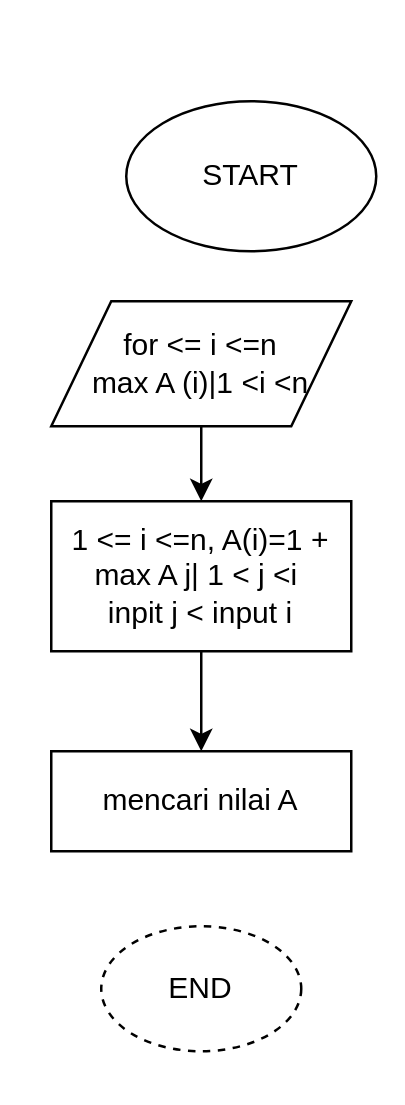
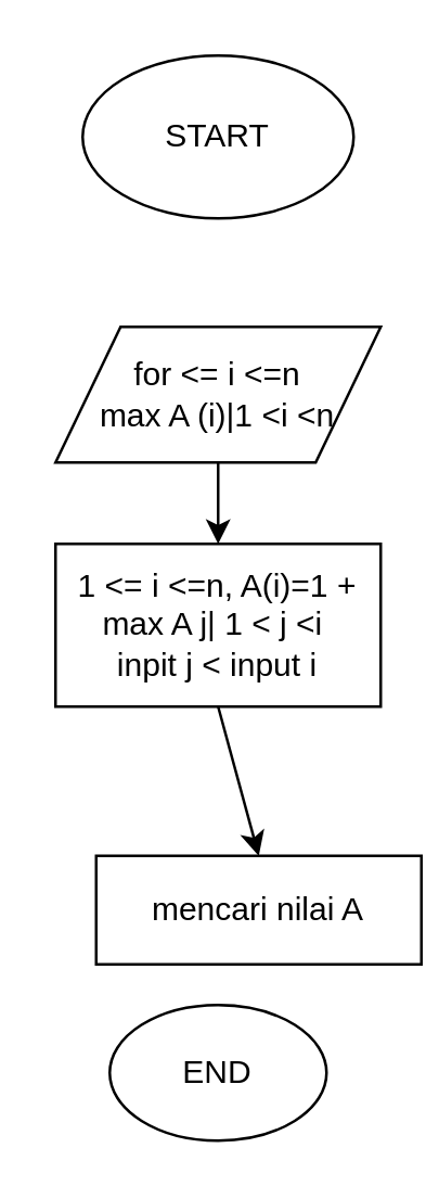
  <mxCell id="0" />
  <mxCell id="1" parent="0" />
- <mxCell id="2" value="START" style="ellipse;whiteSpace=wrap;html=1;" parent="1" vertex="1"><mxGeometry x="50" y="40" width="100" height="60" as="geometry" /></mxCell>
+ <mxCell id="2" value="START" style="ellipse;whiteSpace=wrap;html=1;" parent="1" vertex="1"><mxGeometry x="30" y="20" width="100" height="60" as="geometry" /></mxCell>
  <mxCell id="3" value="for &amp;lt;= i &amp;lt;=n&lt;br&gt;max A (i)|1 &amp;lt;i &amp;lt;n" style="shape=parallelogram;perimeter=parallelogramPerimeter;whiteSpace=wrap;html=1;" parent="1" vertex="1"><mxGeometry x="20" y="120" width="120" height="50" as="geometry" /></mxCell>
  <mxCell id="4" value="" style="endArrow=classic;html=1;exitX=0.5;exitY=1;exitDx=0;exitDy=0;" parent="1" source="3" target="5" edge="1"><mxGeometry width="50" height="50" relative="1" as="geometry"><mxPoint x="80" y="180" as="sourcePoint" /><mxPoint x="80" y="210" as="targetPoint" /></mxGeometry></mxCell>
  <mxCell id="5" value="1 &amp;lt;= i &amp;lt;=n, A(i)=1 + max A j| 1 &amp;lt; j &amp;lt;i&amp;nbsp;&lt;br&gt;inpit j &amp;lt; input i" style="rounded=0;whiteSpace=wrap;html=1;" parent="1" vertex="1"><mxGeometry x="20" y="200" width="120" height="60" as="geometry" /></mxCell>
  <mxCell id="6" value="" style="endArrow=classic;html=1;exitX=0.5;exitY=1;exitDx=0;exitDy=0;entryX=0.5;entryY=0;entryDx=0;entryDy=0;" parent="1" source="5" target="7" edge="1"><mxGeometry width="50" height="50" relative="1" as="geometry"><mxPoint x="90" y="270" as="sourcePoint" /><mxPoint x="80" y="290" as="targetPoint" /></mxGeometry></mxCell>
- <mxCell id="7" value="mencari nilai A" style="rounded=0;whiteSpace=wrap;html=1;" parent="1" vertex="1"><mxGeometry x="20" y="300" width="120" height="40" as="geometry" /></mxCell>
- <mxCell id="8" value="END" style="ellipse;whiteSpace=wrap;html=1;dashed=1;" parent="1" vertex="1"><mxGeometry x="40" y="370" width="80" height="50" as="geometry" /></mxCell>
+ <mxCell id="7" value="mencari nilai A" style="rounded=0;whiteSpace=wrap;html=1;" parent="1" vertex="1"><mxGeometry x="35" y="315" width="120" height="40" as="geometry" /></mxCell>
+ <mxCell id="8" value="END" style="ellipse;whiteSpace=wrap;html=1;" parent="1" vertex="1"><mxGeometry x="40" y="370" width="80" height="50" as="geometry" /></mxCell>
